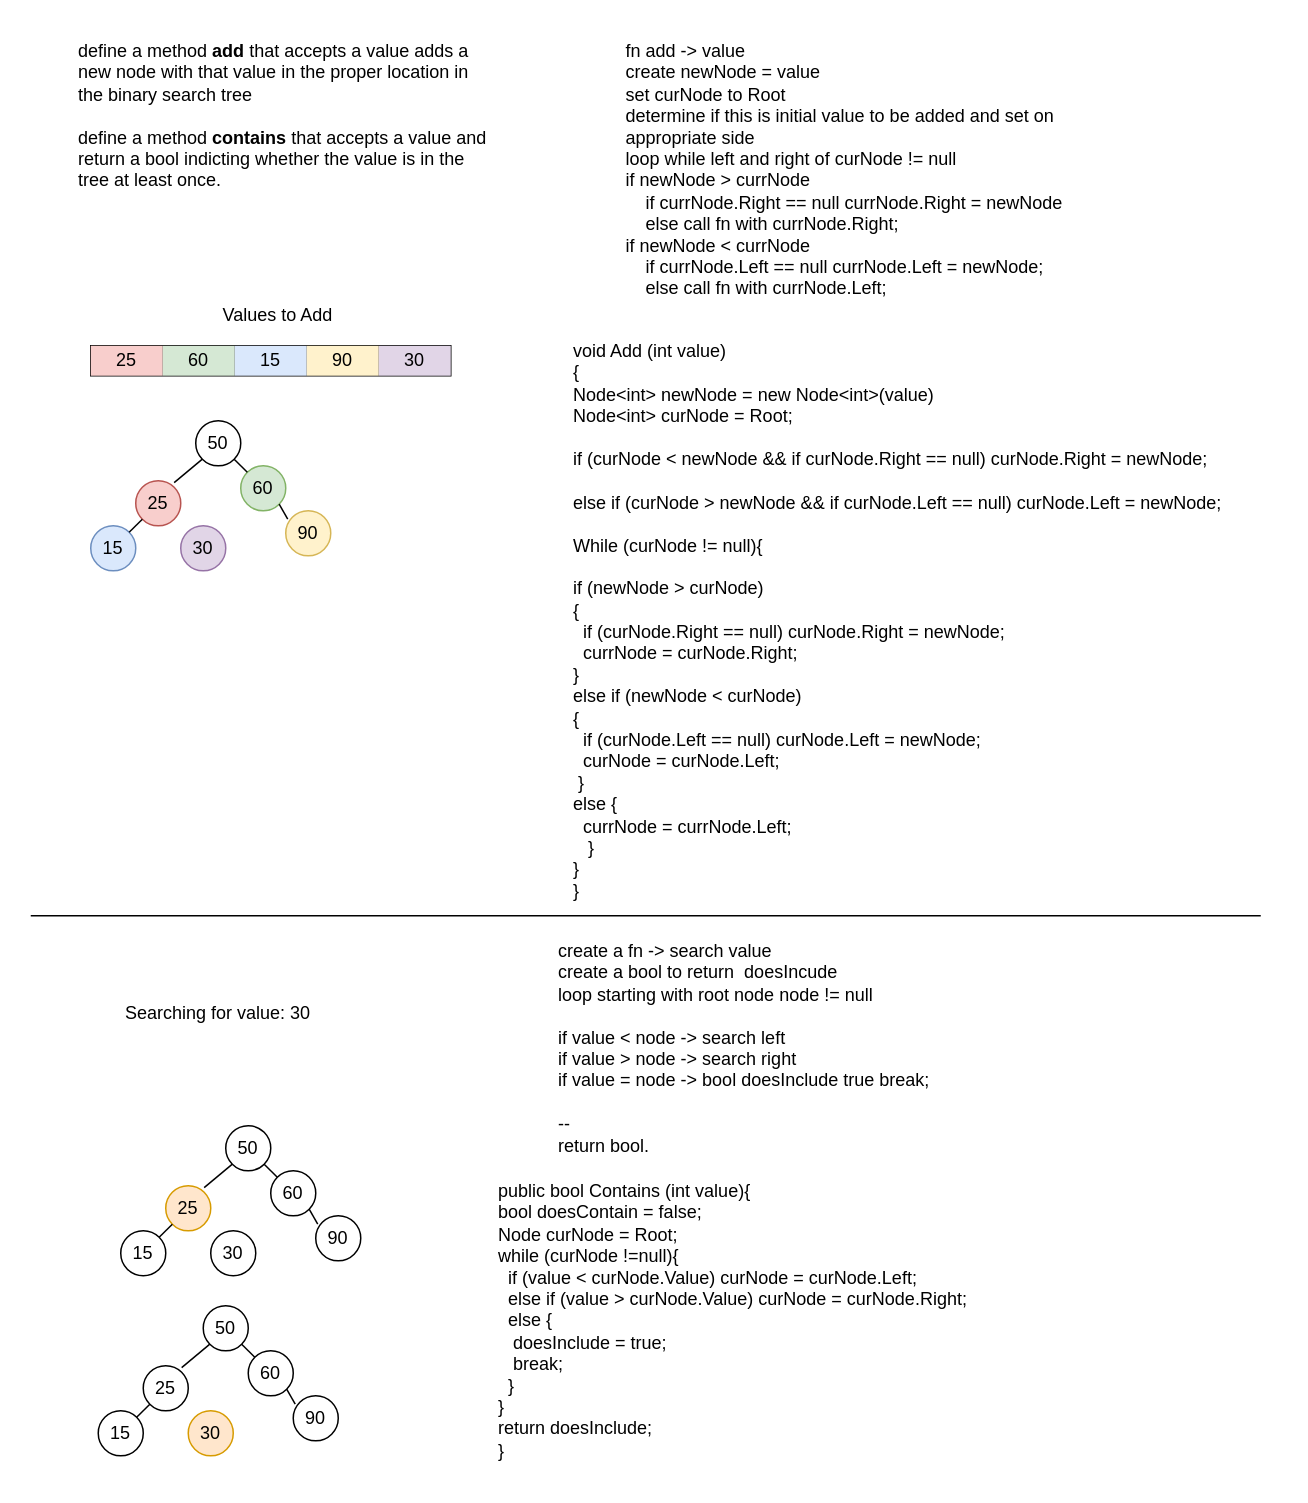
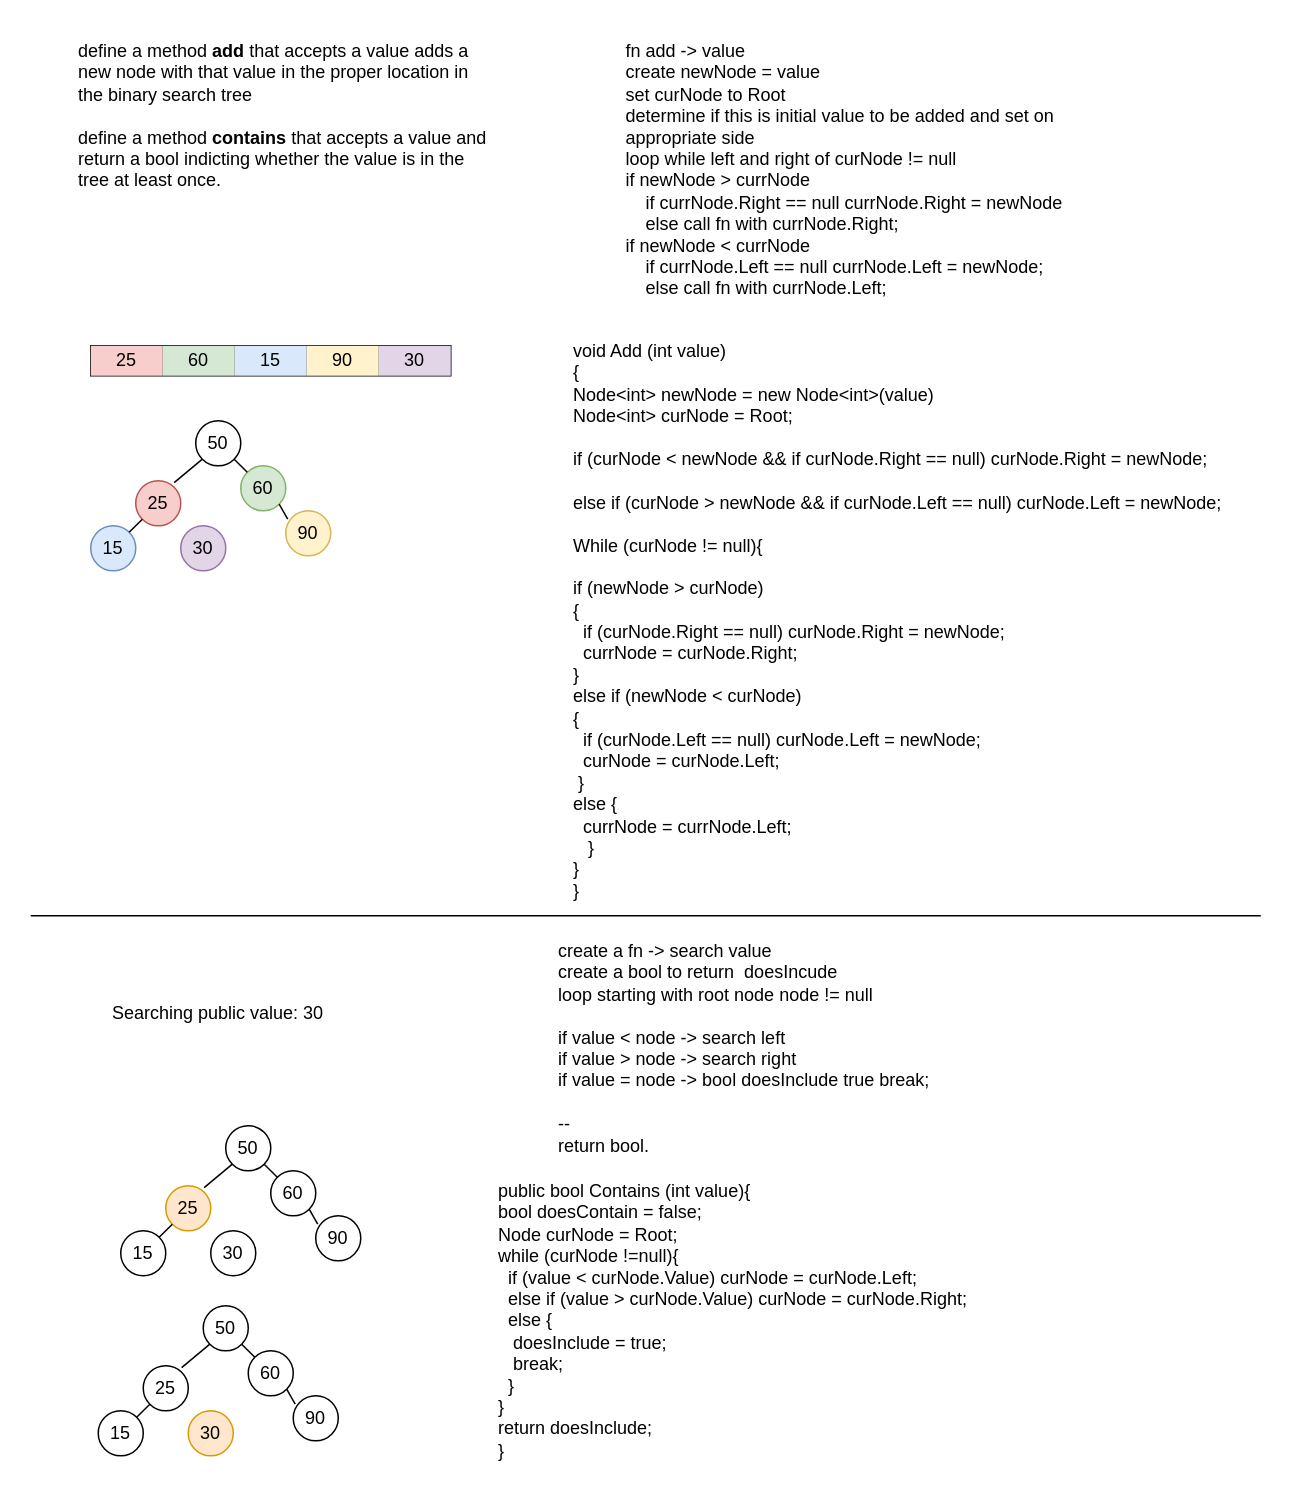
  <mxCell id="0" />
  <mxCell id="1" parent="0" />
  <mxCell id="2" value="define a method &lt;b&gt;add&lt;/b&gt;&amp;nbsp;that accepts a value adds a new node with that value in the proper location in the binary search tree&lt;br&gt;&lt;br&gt;define a method &lt;b&gt;contains &lt;/b&gt;that accepts a value and return a bool indicting whether the value is in the tree at least once.&lt;br&gt;" style="text;html=1;strokeColor=none;fillColor=none;align=left;verticalAlign=top;whiteSpace=wrap;rounded=0;" vertex="1" parent="1"><mxGeometry x="50" y="20" width="280" height="200" as="geometry" /></mxCell>
  <mxCell id="3" value="50" style="ellipse;whiteSpace=wrap;html=1;aspect=fixed;align=center;" vertex="1" parent="1"><mxGeometry x="130" y="280" width="30" height="30" as="geometry" /></mxCell>
  <mxCell id="4" value="fn add -&amp;gt; value&lt;br&gt;create newNode = value&lt;br&gt;set curNode to Root&lt;br&gt;determine if this is initial value to be added and set on appropriate side&amp;nbsp;&lt;br&gt;loop while left and right of curNode != null&lt;br&gt;if newNode &amp;gt; currNode&lt;br&gt;&amp;nbsp; &amp;nbsp; if currNode.Right == null currNode.Right = newNode&lt;br&gt;&amp;nbsp; &amp;nbsp; else call fn with currNode.Right;&lt;br&gt;if newNode &amp;lt; currNode&lt;br&gt;&amp;nbsp; &amp;nbsp; if currNode.Left == null currNode.Left = newNode;&lt;br&gt;&amp;nbsp; &amp;nbsp; else call fn with currNode.Left;" style="text;html=1;strokeColor=none;fillColor=none;align=left;verticalAlign=top;whiteSpace=wrap;rounded=0;" vertex="1" parent="1"><mxGeometry x="415" y="20" width="345" height="180" as="geometry" /></mxCell>
  <mxCell id="5" value="void Add (int value)&lt;br&gt;{&lt;br&gt;Node&amp;lt;int&amp;gt; newNode = new Node&amp;lt;int&amp;gt;(value)&lt;br&gt;Node&amp;lt;int&amp;gt; curNode = Root;&lt;br&gt;&lt;br&gt;if (curNode &amp;lt; newNode &amp;amp;&amp;amp; if curNode.Right == null) curNode.Right = newNode;&lt;br&gt;&lt;br&gt;else if (curNode &amp;gt; newNode &amp;amp;&amp;amp; if curNode.Left == null) curNode.Left = newNode;&lt;br&gt;&lt;br&gt;While (curNode != null){&lt;br&gt;&amp;nbsp;&lt;br&gt;if (newNode &amp;gt; curNode)&lt;br&gt;{&lt;br&gt;&amp;nbsp; if (curNode.Right == null) curNode.Right = newNode;&lt;br&gt;&amp;nbsp; currNode = curNode.Right;&lt;br&gt;}&lt;br&gt;else if (newNode &amp;lt; curNode)&lt;br&gt;{&lt;br&gt;&amp;nbsp; if (curNode.Left == null) curNode.Left = newNode;&lt;br&gt;&amp;nbsp; curNode = curNode.Left;&lt;br&gt;&amp;nbsp;}&lt;br&gt;else {&lt;br&gt;&amp;nbsp; currNode = currNode.Left;&lt;br&gt;&amp;nbsp; &amp;nbsp;}&amp;nbsp;&lt;br&gt;}&amp;nbsp;&lt;br&gt;}" style="text;html=1;strokeColor=none;fillColor=none;align=left;verticalAlign=top;whiteSpace=wrap;rounded=0;" vertex="1" parent="1"><mxGeometry x="380" y="220" width="470" height="380" as="geometry" /></mxCell>
  <mxCell id="6" value="" style="shape=table;html=1;whiteSpace=wrap;startSize=0;container=1;collapsible=0;childLayout=tableLayout;" vertex="1" parent="1"><mxGeometry x="60" y="230" width="240" height="20" as="geometry" /></mxCell>
  <mxCell id="7" value="" style="shape=partialRectangle;html=1;whiteSpace=wrap;collapsible=0;dropTarget=0;pointerEvents=0;fillColor=none;top=0;left=0;bottom=0;right=0;points=[[0,0.5],[1,0.5]];portConstraint=eastwest;" vertex="1" parent="6"><mxGeometry width="240" height="20" as="geometry" /></mxCell>
  <mxCell id="8" value="25" style="shape=partialRectangle;html=1;whiteSpace=wrap;connectable=0;overflow=hidden;fillColor=#f8cecc;top=0;left=0;bottom=0;right=0;strokeColor=#b85450;" vertex="1" parent="7"><mxGeometry width="48" height="20" as="geometry" /></mxCell>
  <mxCell id="9" value="60" style="shape=partialRectangle;html=1;whiteSpace=wrap;connectable=0;overflow=hidden;fillColor=#d5e8d4;top=0;left=0;bottom=0;right=0;strokeColor=#82b366;" vertex="1" parent="7"><mxGeometry x="48" width="48" height="20" as="geometry" /></mxCell>
  <mxCell id="10" value="15" style="shape=partialRectangle;html=1;whiteSpace=wrap;connectable=0;overflow=hidden;fillColor=#dae8fc;top=0;left=0;bottom=0;right=0;strokeColor=#6c8ebf;" vertex="1" parent="7"><mxGeometry x="96" width="48" height="20" as="geometry" /></mxCell>
  <mxCell id="11" value="90" style="shape=partialRectangle;html=1;whiteSpace=wrap;connectable=0;overflow=hidden;fillColor=#fff2cc;top=0;left=0;bottom=0;right=0;strokeColor=#d6b656;" vertex="1" parent="7"><mxGeometry x="144" width="48" height="20" as="geometry" /></mxCell>
  <mxCell id="12" value="30" style="shape=partialRectangle;html=1;whiteSpace=wrap;connectable=0;overflow=hidden;fillColor=#e1d5e7;top=0;left=0;bottom=0;right=0;strokeColor=#9673a6;" vertex="1" parent="7"><mxGeometry x="192" width="48" height="20" as="geometry" /></mxCell>
- <mxCell id="13" value="Values to Add" style="text;html=1;strokeColor=none;fillColor=none;align=center;verticalAlign=middle;whiteSpace=wrap;rounded=0;" vertex="1" parent="1"><mxGeometry x="120" y="200" width="130" height="20" as="geometry" /></mxCell>
  <mxCell id="14" value="25" style="ellipse;whiteSpace=wrap;html=1;aspect=fixed;align=center;fillColor=#f8cecc;strokeColor=#b85450;" vertex="1" parent="1"><mxGeometry x="90" y="320" width="30" height="30" as="geometry" /></mxCell>
  <mxCell id="15" value="" style="endArrow=none;html=1;entryX=0;entryY=1;entryDx=0;entryDy=0;exitX=0.854;exitY=0.043;exitDx=0;exitDy=0;exitPerimeter=0;" edge="1" parent="1" source="14" target="3"><mxGeometry width="50" height="50" relative="1" as="geometry"><mxPoint x="100" y="380" as="sourcePoint" /><mxPoint x="150" y="330" as="targetPoint" /></mxGeometry></mxCell>
  <mxCell id="16" value="60" style="ellipse;whiteSpace=wrap;html=1;aspect=fixed;align=center;fillColor=#d5e8d4;strokeColor=#82b366;" vertex="1" parent="1"><mxGeometry x="160" y="310" width="30" height="30" as="geometry" /></mxCell>
  <mxCell id="17" value="" style="endArrow=none;html=1;entryX=1;entryY=1;entryDx=0;entryDy=0;exitX=0;exitY=0;exitDx=0;exitDy=0;" edge="1" parent="1" source="16" target="3"><mxGeometry width="50" height="50" relative="1" as="geometry"><mxPoint x="470" y="410" as="sourcePoint" /><mxPoint x="520" y="360" as="targetPoint" /></mxGeometry></mxCell>
  <mxCell id="18" value="15" style="ellipse;whiteSpace=wrap;html=1;aspect=fixed;align=center;fillColor=#dae8fc;strokeColor=#6c8ebf;" vertex="1" parent="1"><mxGeometry x="60" y="350" width="30" height="30" as="geometry" /></mxCell>
  <mxCell id="19" value="" style="endArrow=none;html=1;entryX=0;entryY=1;entryDx=0;entryDy=0;exitX=1;exitY=0;exitDx=0;exitDy=0;" edge="1" parent="1" source="18" target="14"><mxGeometry width="50" height="50" relative="1" as="geometry"><mxPoint x="90" y="410" as="sourcePoint" /><mxPoint x="140" y="360" as="targetPoint" /></mxGeometry></mxCell>
  <mxCell id="20" value="90" style="ellipse;whiteSpace=wrap;html=1;aspect=fixed;align=center;fillColor=#fff2cc;strokeColor=#d6b656;" vertex="1" parent="1"><mxGeometry x="190" y="340" width="30" height="30" as="geometry" /></mxCell>
  <mxCell id="21" value="" style="endArrow=none;html=1;entryX=1;entryY=1;entryDx=0;entryDy=0;exitX=0.044;exitY=0.186;exitDx=0;exitDy=0;exitPerimeter=0;" edge="1" parent="1" source="20" target="16"><mxGeometry width="50" height="50" relative="1" as="geometry"><mxPoint x="140" y="430" as="sourcePoint" /><mxPoint x="190" y="380" as="targetPoint" /></mxGeometry></mxCell>
  <mxCell id="22" value="30" style="ellipse;whiteSpace=wrap;html=1;aspect=fixed;align=center;fillColor=#e1d5e7;strokeColor=#9673a6;" vertex="1" parent="1"><mxGeometry x="120" y="350" width="30" height="30" as="geometry" /></mxCell>
  <mxCell id="23" value="" style="endArrow=none;html=1;" edge="1" parent="1"><mxGeometry width="50" height="50" relative="1" as="geometry"><mxPoint x="20" y="610" as="sourcePoint" /><mxPoint x="840" y="610" as="targetPoint" /></mxGeometry></mxCell>
  <mxCell id="24" value="create a fn -&amp;gt; search value&lt;br&gt;create a bool to return&amp;nbsp; doesIncude&lt;br&gt;loop starting with root node node != null&lt;br&gt;&lt;br&gt;if value &amp;lt; node -&amp;gt; search left&lt;br&gt;if value &amp;gt; node -&amp;gt; search right&lt;br&gt;if value = node -&amp;gt; bool doesInclude true break;&lt;br&gt;&lt;br&gt;--&lt;br&gt;return bool." style="text;html=1;strokeColor=none;fillColor=none;align=left;verticalAlign=top;whiteSpace=wrap;rounded=0;" vertex="1" parent="1"><mxGeometry x="370" y="620" width="280" height="160" as="geometry" /></mxCell>
  <mxCell id="25" value="50" style="ellipse;whiteSpace=wrap;html=1;aspect=fixed;align=center;" vertex="1" parent="1"><mxGeometry x="150" y="750" width="30" height="30" as="geometry" /></mxCell>
  <mxCell id="26" value="25" style="ellipse;whiteSpace=wrap;html=1;aspect=fixed;align=center;fillColor=#ffe6cc;strokeColor=#d79b00;" vertex="1" parent="1"><mxGeometry x="110" y="790" width="30" height="30" as="geometry" /></mxCell>
  <mxCell id="27" value="" style="endArrow=none;html=1;entryX=0;entryY=1;entryDx=0;entryDy=0;exitX=0.854;exitY=0.043;exitDx=0;exitDy=0;exitPerimeter=0;" edge="1" parent="1" source="26" target="25"><mxGeometry width="50" height="50" relative="1" as="geometry"><mxPoint x="120" y="850" as="sourcePoint" /><mxPoint x="170" y="800" as="targetPoint" /></mxGeometry></mxCell>
  <mxCell id="28" value="60" style="ellipse;whiteSpace=wrap;html=1;aspect=fixed;align=center;" vertex="1" parent="1"><mxGeometry x="180" y="780" width="30" height="30" as="geometry" /></mxCell>
  <mxCell id="29" value="" style="endArrow=none;html=1;entryX=1;entryY=1;entryDx=0;entryDy=0;exitX=0;exitY=0;exitDx=0;exitDy=0;" edge="1" parent="1" source="28" target="25"><mxGeometry width="50" height="50" relative="1" as="geometry"><mxPoint x="490" y="880" as="sourcePoint" /><mxPoint x="540" y="830" as="targetPoint" /></mxGeometry></mxCell>
  <mxCell id="30" value="15" style="ellipse;whiteSpace=wrap;html=1;aspect=fixed;align=center;" vertex="1" parent="1"><mxGeometry x="80" y="820" width="30" height="30" as="geometry" /></mxCell>
  <mxCell id="31" value="" style="endArrow=none;html=1;entryX=0;entryY=1;entryDx=0;entryDy=0;exitX=1;exitY=0;exitDx=0;exitDy=0;" edge="1" parent="1" source="30" target="26"><mxGeometry width="50" height="50" relative="1" as="geometry"><mxPoint x="110" y="880" as="sourcePoint" /><mxPoint x="160" y="830" as="targetPoint" /></mxGeometry></mxCell>
  <mxCell id="32" value="90" style="ellipse;whiteSpace=wrap;html=1;aspect=fixed;align=center;" vertex="1" parent="1"><mxGeometry x="210" y="810" width="30" height="30" as="geometry" /></mxCell>
  <mxCell id="33" value="" style="endArrow=none;html=1;entryX=1;entryY=1;entryDx=0;entryDy=0;exitX=0.044;exitY=0.186;exitDx=0;exitDy=0;exitPerimeter=0;" edge="1" parent="1" source="32" target="28"><mxGeometry width="50" height="50" relative="1" as="geometry"><mxPoint x="160" y="900" as="sourcePoint" /><mxPoint x="210" y="850" as="targetPoint" /></mxGeometry></mxCell>
  <mxCell id="34" value="30" style="ellipse;whiteSpace=wrap;html=1;aspect=fixed;align=center;" vertex="1" parent="1"><mxGeometry x="140" y="820" width="30" height="30" as="geometry" /></mxCell>
- <mxCell id="35" value="Searching for value: 30" style="text;html=1;strokeColor=none;fillColor=none;align=center;verticalAlign=middle;whiteSpace=wrap;rounded=0;" vertex="1" parent="1"><mxGeometry x="40" y="660" width="210" height="30" as="geometry" /></mxCell>
+ <mxCell id="35" value="Searching public value: 30" style="text;html=1;strokeColor=none;fillColor=none;align=center;verticalAlign=middle;whiteSpace=wrap;rounded=0;" vertex="1" parent="1"><mxGeometry x="40" y="660" width="210" height="30" as="geometry" /></mxCell>
  <mxCell id="36" value="50" style="ellipse;whiteSpace=wrap;html=1;aspect=fixed;align=center;" vertex="1" parent="1"><mxGeometry x="135" y="870" width="30" height="30" as="geometry" /></mxCell>
  <mxCell id="37" value="25" style="ellipse;whiteSpace=wrap;html=1;aspect=fixed;align=center;" vertex="1" parent="1"><mxGeometry x="95" y="910" width="30" height="30" as="geometry" /></mxCell>
  <mxCell id="38" value="" style="endArrow=none;html=1;entryX=0;entryY=1;entryDx=0;entryDy=0;exitX=0.854;exitY=0.043;exitDx=0;exitDy=0;exitPerimeter=0;" edge="1" parent="1" source="37" target="36"><mxGeometry width="50" height="50" relative="1" as="geometry"><mxPoint x="105" y="970" as="sourcePoint" /><mxPoint x="155" y="920" as="targetPoint" /></mxGeometry></mxCell>
  <mxCell id="39" value="60" style="ellipse;whiteSpace=wrap;html=1;aspect=fixed;align=center;" vertex="1" parent="1"><mxGeometry x="165" y="900" width="30" height="30" as="geometry" /></mxCell>
  <mxCell id="40" value="" style="endArrow=none;html=1;entryX=1;entryY=1;entryDx=0;entryDy=0;exitX=0;exitY=0;exitDx=0;exitDy=0;" edge="1" parent="1" source="39" target="36"><mxGeometry width="50" height="50" relative="1" as="geometry"><mxPoint x="475" y="1000" as="sourcePoint" /><mxPoint x="525" y="950" as="targetPoint" /></mxGeometry></mxCell>
  <mxCell id="41" value="15" style="ellipse;whiteSpace=wrap;html=1;aspect=fixed;align=center;" vertex="1" parent="1"><mxGeometry x="65" y="940" width="30" height="30" as="geometry" /></mxCell>
  <mxCell id="42" value="" style="endArrow=none;html=1;entryX=0;entryY=1;entryDx=0;entryDy=0;exitX=1;exitY=0;exitDx=0;exitDy=0;" edge="1" parent="1" source="41" target="37"><mxGeometry width="50" height="50" relative="1" as="geometry"><mxPoint x="95" y="1000" as="sourcePoint" /><mxPoint x="145" y="950" as="targetPoint" /></mxGeometry></mxCell>
  <mxCell id="43" value="90" style="ellipse;whiteSpace=wrap;html=1;aspect=fixed;align=center;" vertex="1" parent="1"><mxGeometry x="195" y="930" width="30" height="30" as="geometry" /></mxCell>
  <mxCell id="44" value="" style="endArrow=none;html=1;entryX=1;entryY=1;entryDx=0;entryDy=0;exitX=0.044;exitY=0.186;exitDx=0;exitDy=0;exitPerimeter=0;" edge="1" parent="1" source="43" target="39"><mxGeometry width="50" height="50" relative="1" as="geometry"><mxPoint x="145" y="1020" as="sourcePoint" /><mxPoint x="195" y="970" as="targetPoint" /></mxGeometry></mxCell>
  <mxCell id="45" value="30" style="ellipse;whiteSpace=wrap;html=1;aspect=fixed;align=center;fillColor=#ffe6cc;strokeColor=#d79b00;" vertex="1" parent="1"><mxGeometry x="125" y="940" width="30" height="30" as="geometry" /></mxCell>
  <mxCell id="46" value="public bool Contains (int value){&lt;br&gt;bool doesContain = false;&lt;br&gt;Node curNode = Root;&lt;br&gt;while (curNode !=null){&lt;br&gt;&amp;nbsp; if (value &amp;lt; curNode.Value) curNode = curNode.Left;&lt;br&gt;&amp;nbsp; else if (value &amp;gt; curNode.Value) curNode = curNode.Right;&lt;br&gt;&amp;nbsp; else {&amp;nbsp;&lt;br&gt;&amp;nbsp; &amp;nbsp;doesInclude = true;&lt;br&gt;&amp;nbsp; &amp;nbsp;break;&lt;br&gt;&amp;nbsp; }&lt;br&gt;}&lt;br&gt;return doesInclude;&lt;br&gt;}" style="text;html=1;strokeColor=none;fillColor=none;align=left;verticalAlign=top;whiteSpace=wrap;rounded=0;" vertex="1" parent="1"><mxGeometry x="330" y="780" width="320" height="200" as="geometry" /></mxCell>
